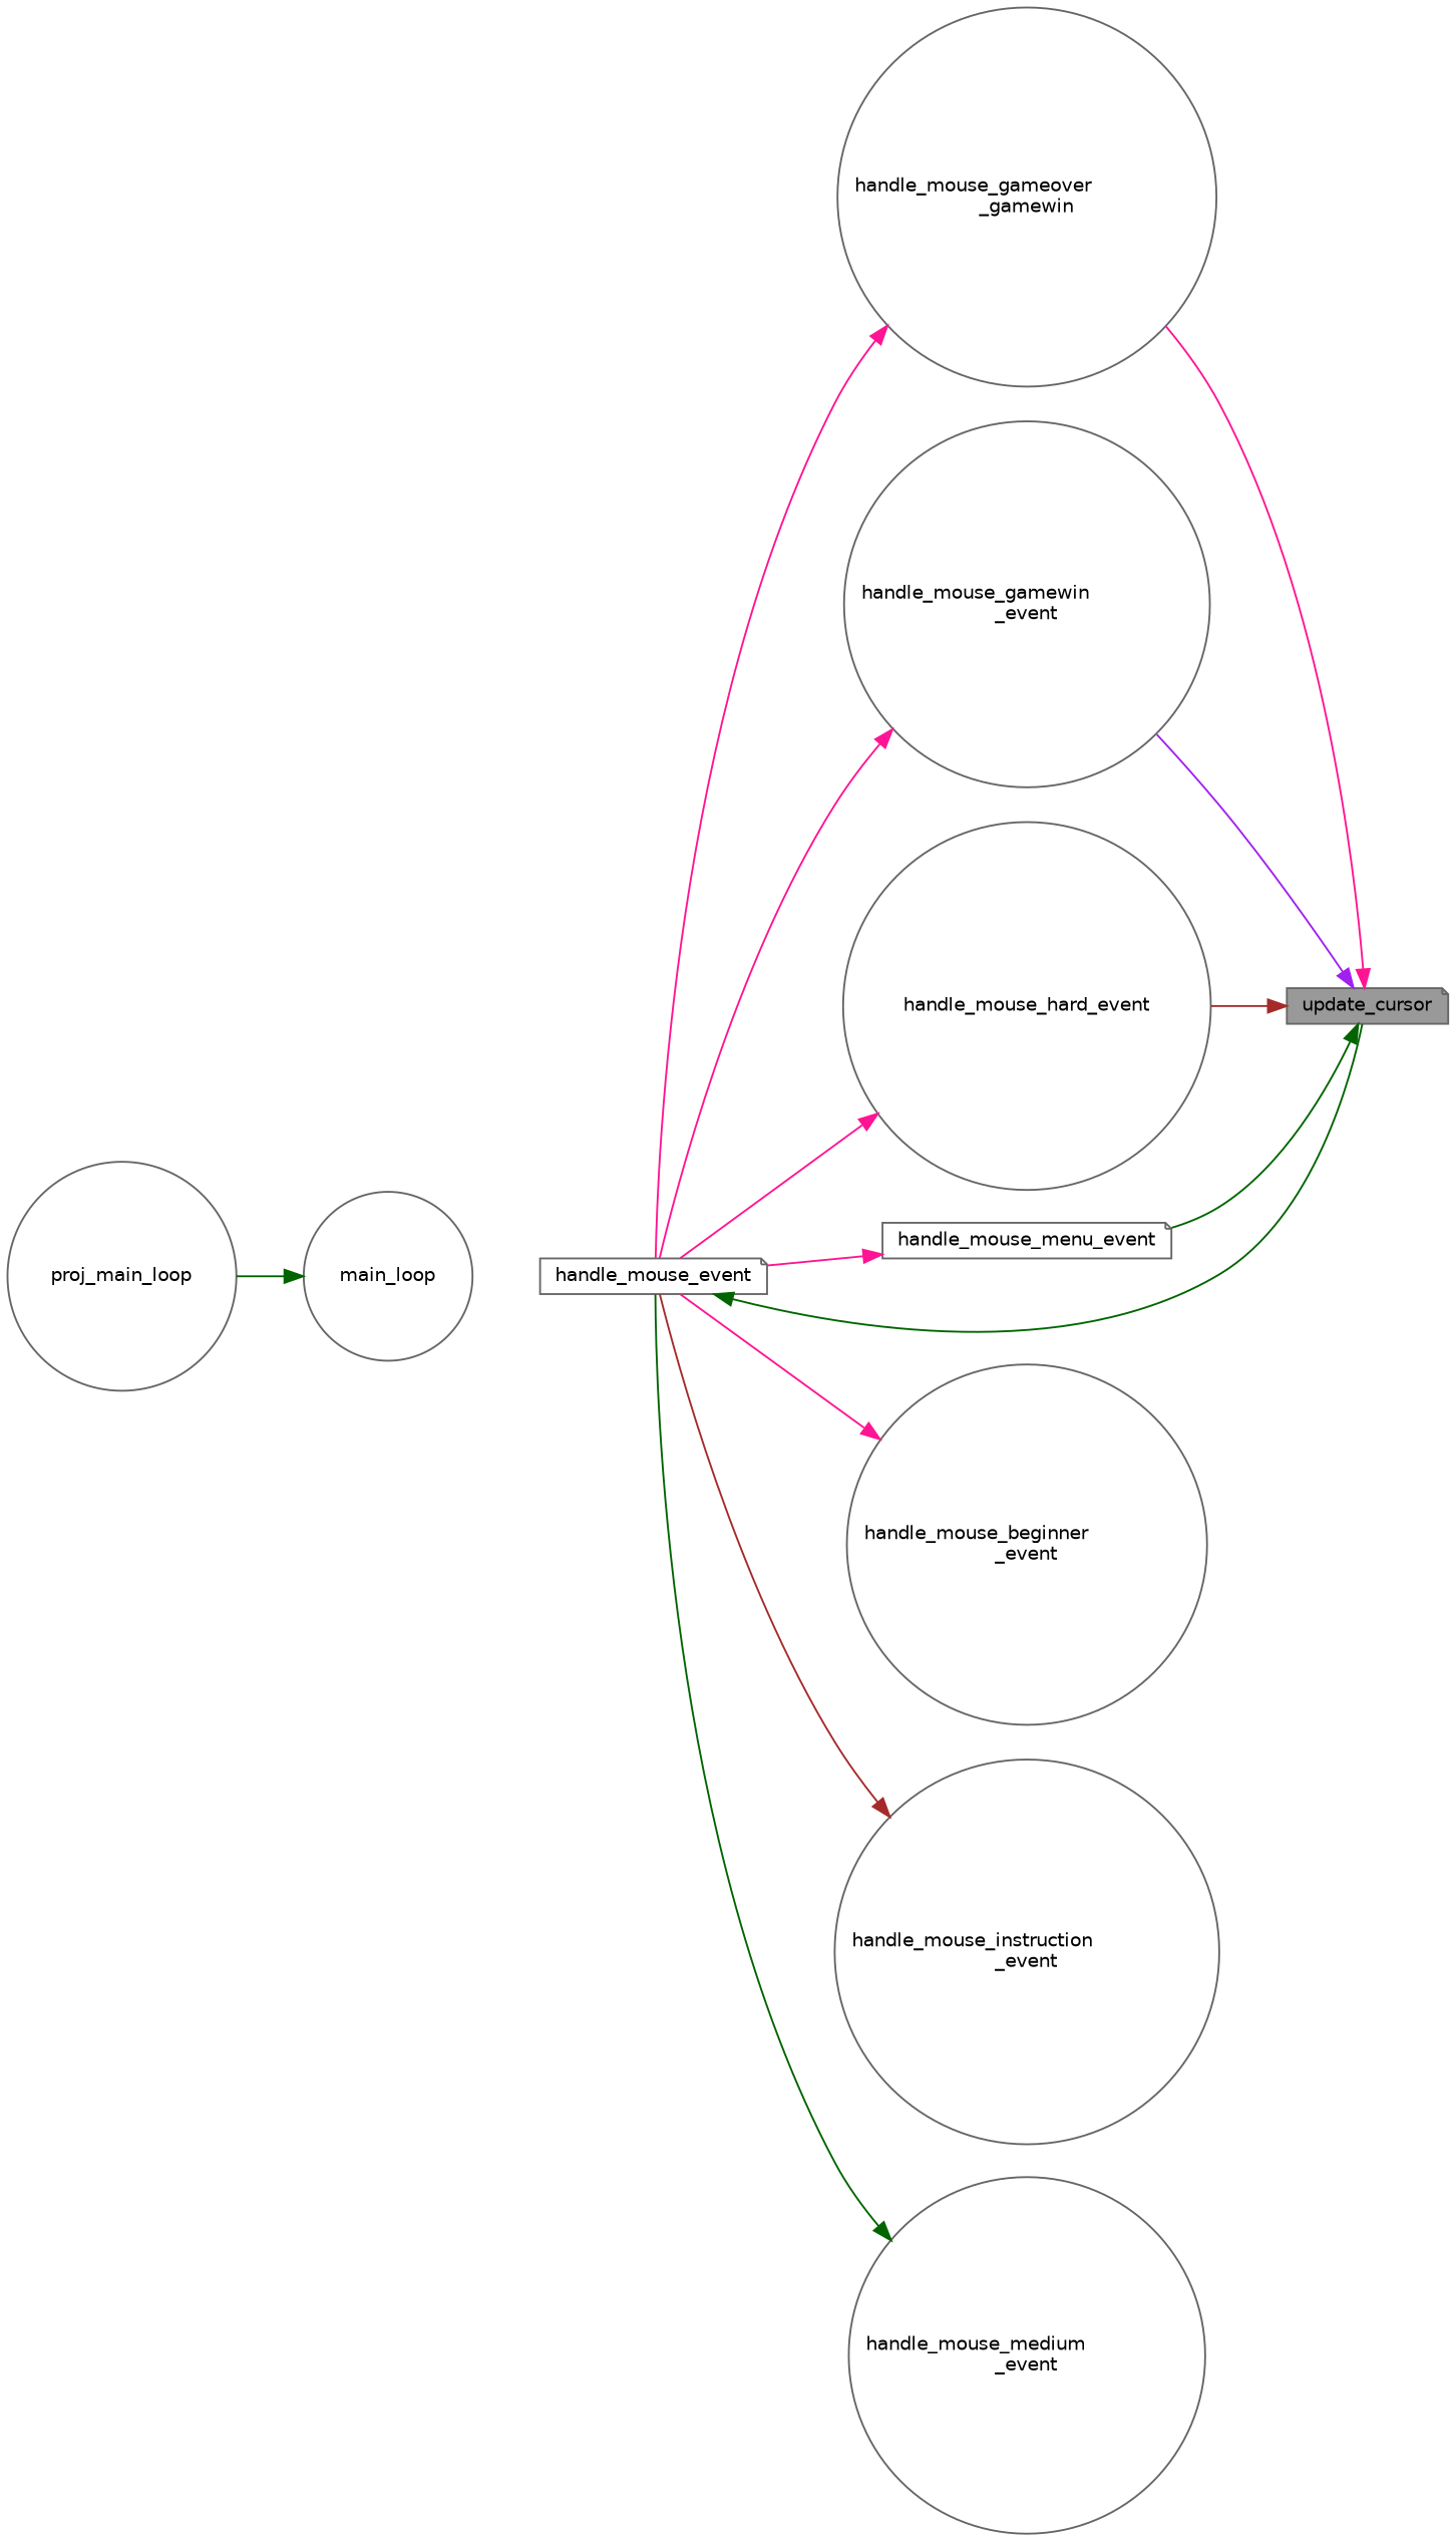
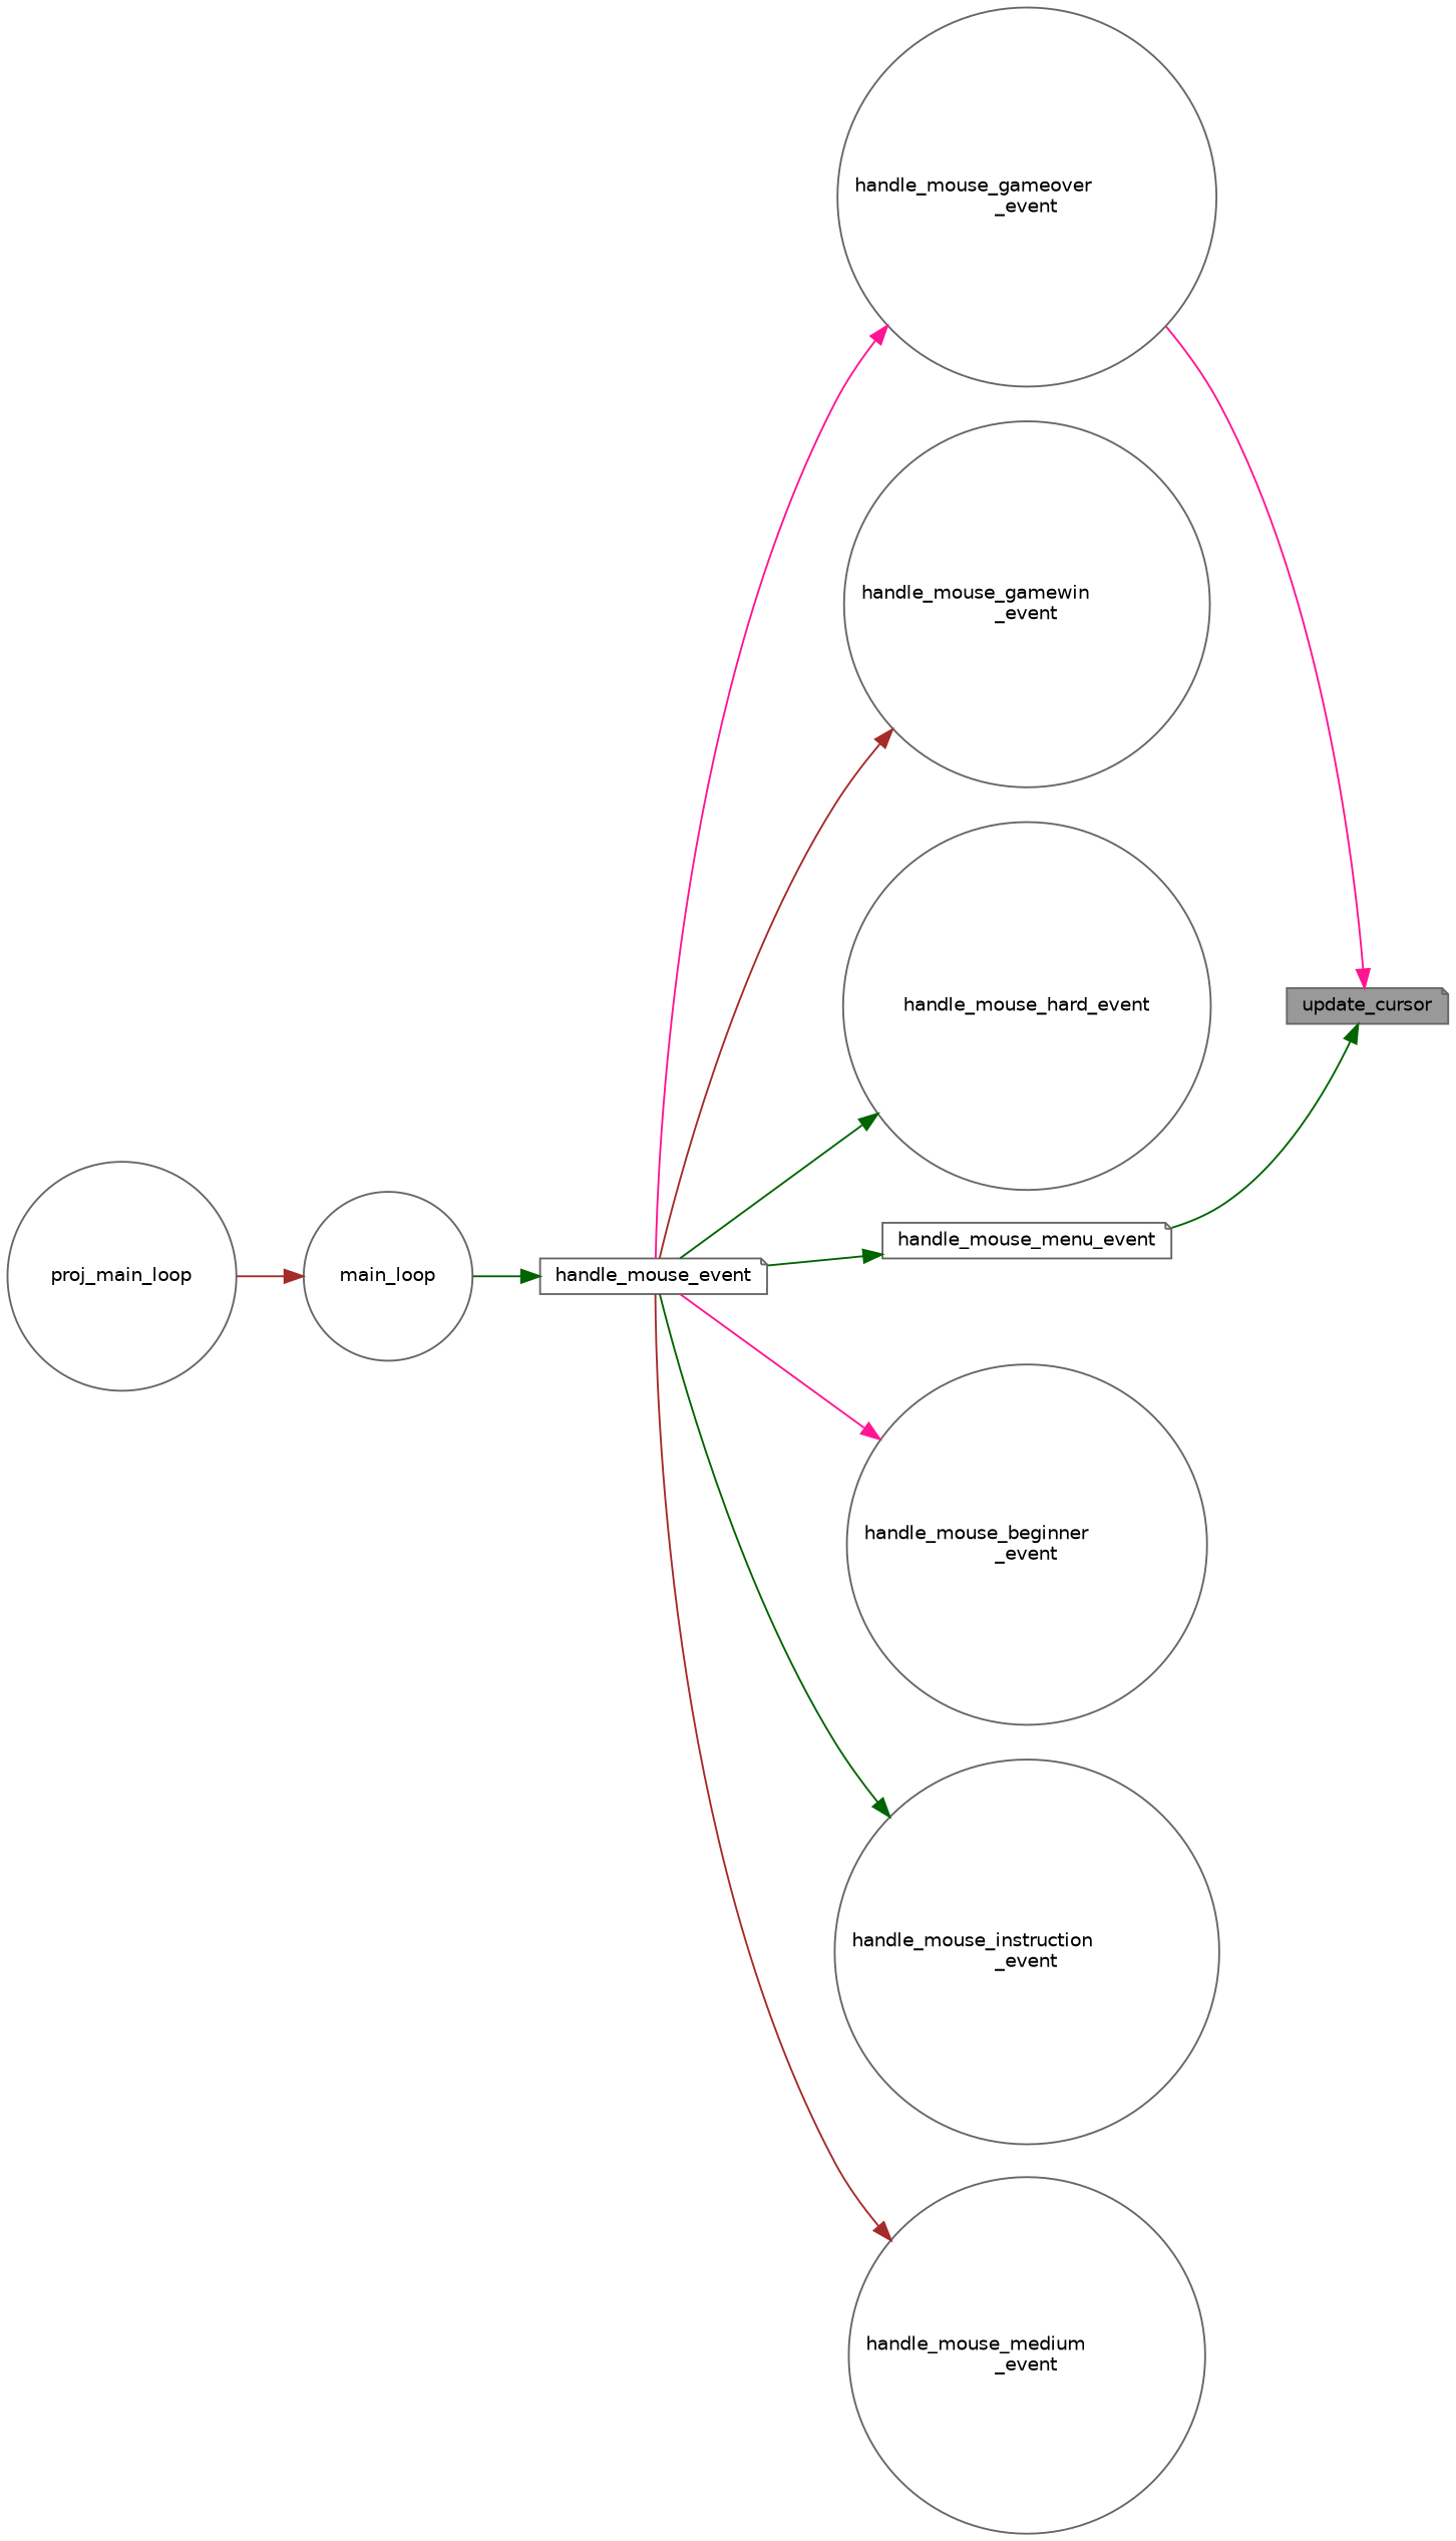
  digraph {
    rankdir=RL
    node [color=grey40 fillcolor=white fontname=Helvetica fontsize=10 shape=circle style=filled]
    edge [color=deeppink dir=back fontname=Helvetica fontsize=10 labelfontname=Helvetica labelfontsize=10 style=solid]
    n1 [color=gray40 fillcolor=grey60 fontcolor=black height=0.2 label=update_cursor shape=note width=0.4]
-   n2 [height=0.2 label="handle_mouse_gameover\l_gamewin" width=0.4]
+   n2 [height=0.2 label="handle_mouse_gameover\l_event" width=0.4]
    n3 [height=0.2 label="handle_mouse_gamewin\l_event" width=0.4]
    n4 [height=0.2 label=handle_mouse_hard_event width=0.4]
    n5 [height=0.2 label=handle_mouse_menu_event shape=note width=0.4]
    n6 [height=0.2 label="handle_mouse_beginner\l_event" width=0.4]
    n7 [height=0.2 label=handle_mouse_event shape=note width=0.4]
    n8 [height=0.2 label="handle_mouse_instruction\l_event" width=0.4]
    n9 [height=0.2 label="handle_mouse_medium\l_event" width=0.4]
    n10 [height=0.2 label=main_loop width=0.4]
    n11 [height=0.2 label=proj_main_loop width=0.4]
    n1 -> n2
-   n1 -> n3 [color=purple]
-   n1 -> n4 [color=brown]
    n1 -> n5 [color=darkgreen]
    n2 -> n7
-   n3 -> n7
-   n4 -> n7
-   n5 -> n7
+   n3 -> n7 [color=brown]
+   n4 -> n7 [color=darkgreen]
+   n5 -> n7 [color=darkgreen]
    n6 -> n7
-   n7 -> n1 [color=darkgreen]
-   n8 -> n7 [color=brown]
-   n9 -> n7 [color=darkgreen]
-   n10 -> n11 [color=darkgreen]
+   n7 -> n10 [color=darkgreen]
+   n8 -> n7 [color=darkgreen]
+   n9 -> n7 [color=brown]
+   n10 -> n11 [color=brown]
  }
